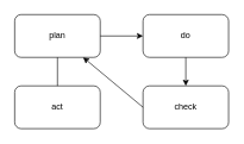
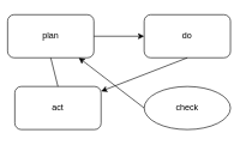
  <mxCell id="0" />
  <mxCell id="1" parent="0" />
- <mxCell id="2" value="plan" style="rounded=1;whiteSpace=wrap;html=1;" vertex="1" parent="1"><mxGeometry x="20" y="20" width="120" height="60" as="geometry" /></mxCell>
+ <mxCell id="2" value="plan" style="rounded=1;whiteSpace=wrap;html=1;" vertex="1" parent="1"><mxGeometry x="10" y="20" width="120" height="60" as="geometry" /></mxCell>
  <mxCell id="3" value="do" style="rounded=1;whiteSpace=wrap;html=1;" vertex="1" parent="1"><mxGeometry x="200" y="20" width="120" height="60" as="geometry" /></mxCell>
- <mxCell id="4" value="check" style="rounded=1;whiteSpace=wrap;html=1;" vertex="1" parent="1"><mxGeometry x="200" y="120" width="120" height="60" as="geometry" /></mxCell>
+ <mxCell id="4" value="check" style="ellipse;whiteSpace=wrap;html=1;" vertex="1" parent="1"><mxGeometry x="200" y="120" width="120" height="60" as="geometry" /></mxCell>
  <mxCell id="5" value="act" style="rounded=1;whiteSpace=wrap;html=1;" vertex="1" parent="1"><mxGeometry x="20" y="120" width="120" height="60" as="geometry" /></mxCell>
  <mxCell id="6" value="" style="endArrow=none;html=1;entryX=0.5;entryY=1;entryDx=0;entryDy=0;exitX=0.5;exitY=0;exitDx=0;exitDy=0;" edge="1" parent="1" source="5" target="2"><mxGeometry width="50" height="50" relative="1" as="geometry"><mxPoint x="280" y="340" as="sourcePoint" /><mxPoint x="330" y="290" as="targetPoint" /></mxGeometry></mxCell>
  <mxCell id="7" value="" style="endArrow=classic;html=1;entryX=0;entryY=0.5;entryDx=0;entryDy=0;exitX=1;exitY=0.5;exitDx=0;exitDy=0;" edge="1" parent="1" source="2" target="3"><mxGeometry width="50" height="50" relative="1" as="geometry"><mxPoint x="280" y="340" as="sourcePoint" /><mxPoint x="330" y="290" as="targetPoint" /></mxGeometry></mxCell>
- <mxCell id="8" value="" style="endArrow=classic;html=1;entryX=0.5;entryY=0;entryDx=0;entryDy=0;exitX=0.5;exitY=1;exitDx=0;exitDy=0;" edge="1" parent="1" source="3" target="4"><mxGeometry width="50" height="50" relative="1" as="geometry"><mxPoint x="140" y="50" as="sourcePoint" /><mxPoint x="200" y="50" as="targetPoint" /></mxGeometry></mxCell>
+ <mxCell id="8" value="" style="endArrow=classic;html=1;exitX=0.5;exitY=1;exitDx=0;exitDy=0;" edge="1" parent="1" source="3" target="5"><mxGeometry width="50" height="50" relative="1" as="geometry"><mxPoint x="140" y="50" as="sourcePoint" /><mxPoint x="200" y="50" as="targetPoint" /></mxGeometry></mxCell>
  <mxCell id="9" value="" style="endArrow=classic;html=1;exitX=0;exitY=0.5;exitDx=0;exitDy=0;" edge="1" parent="1" source="4" target="2"><mxGeometry width="50" height="50" relative="1" as="geometry"><mxPoint x="260" y="80" as="sourcePoint" /><mxPoint x="260" y="120" as="targetPoint" /></mxGeometry></mxCell>
